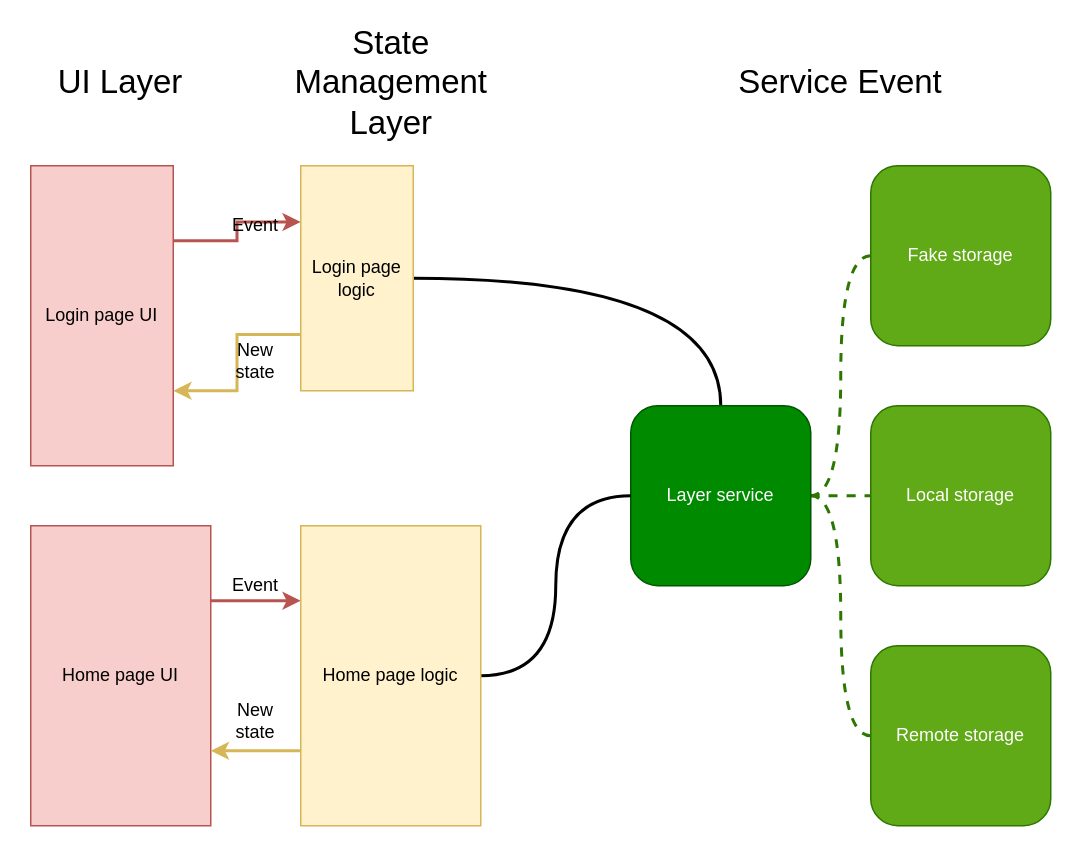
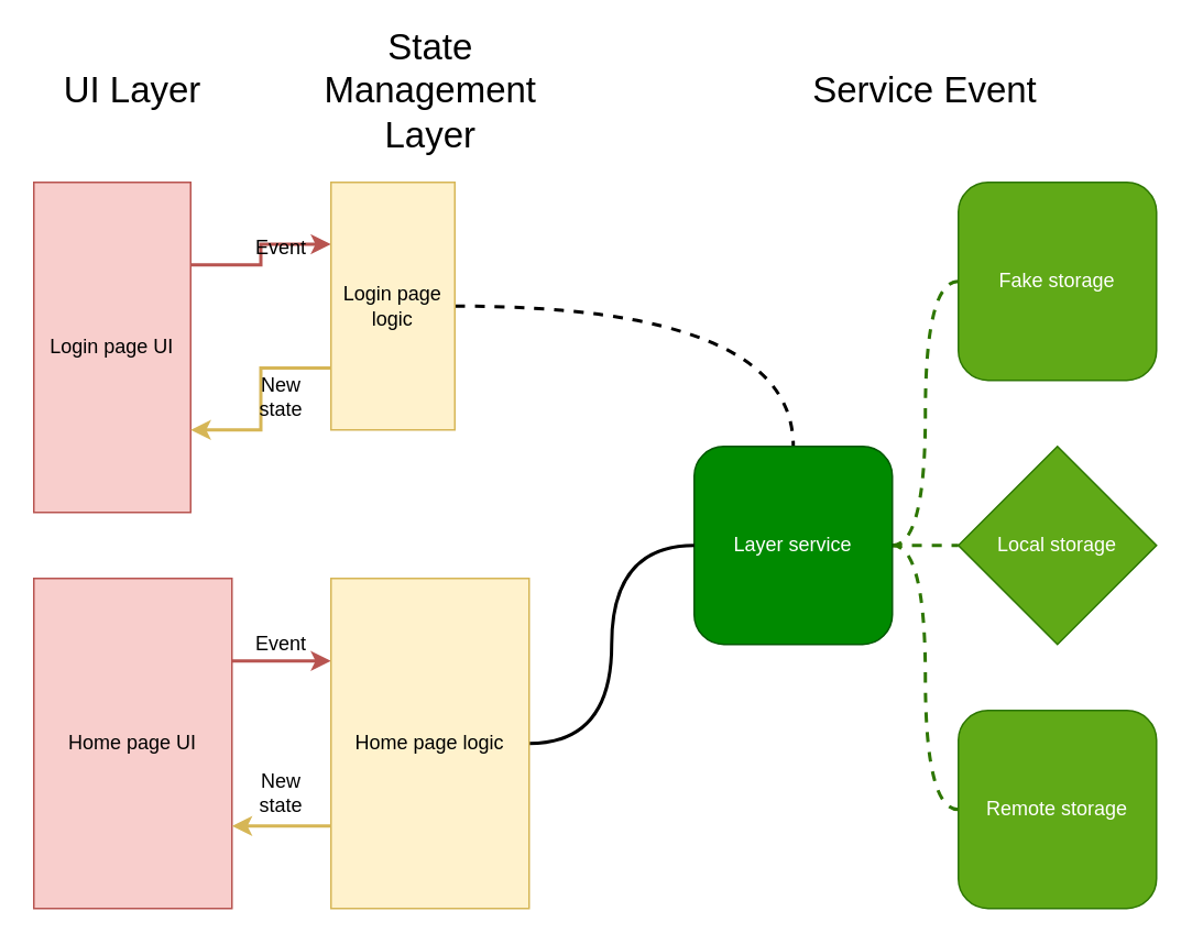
  <mxCell id="0" />
  <mxCell id="1" parent="0" />
  <mxCell id="2" style="edgeStyle=orthogonalEdgeStyle;rounded=0;orthogonalLoop=1;jettySize=auto;html=1;exitX=1;exitY=0.25;exitDx=0;exitDy=0;entryX=0;entryY=0.25;entryDx=0;entryDy=0;fillColor=#f8cecc;strokeColor=#b85450;strokeWidth=2;" edge="1" parent="1" source="3" target="6"><mxGeometry relative="1" as="geometry" /></mxCell>
  <mxCell id="3" value="Login page UI" style="rounded=0;whiteSpace=wrap;html=1;fillColor=#f8cecc;strokeColor=#b85450;" vertex="1" parent="1"><mxGeometry x="20" y="110" width="95" height="200" as="geometry" /></mxCell>
  <mxCell id="4" style="edgeStyle=orthogonalEdgeStyle;rounded=0;orthogonalLoop=1;jettySize=auto;html=1;exitX=0;exitY=0.75;exitDx=0;exitDy=0;entryX=1;entryY=0.75;entryDx=0;entryDy=0;strokeWidth=2;fillColor=#fff2cc;strokeColor=#d6b656;" edge="1" parent="1" source="6" target="3"><mxGeometry relative="1" as="geometry" /></mxCell>
- <mxCell id="5" style="edgeStyle=orthogonalEdgeStyle;rounded=0;orthogonalLoop=1;jettySize=auto;html=1;strokeWidth=2;curved=1;startArrow=none;startFill=0;endArrow=none;endFill=0;" edge="1" parent="1" source="6" target="10"><mxGeometry relative="1" as="geometry" /></mxCell>
+ <mxCell id="5" style="edgeStyle=orthogonalEdgeStyle;rounded=0;orthogonalLoop=1;jettySize=auto;html=1;strokeWidth=2;curved=1;startArrow=none;startFill=0;endArrow=none;endFill=0;dashed=1;" edge="1" parent="1" source="6" target="10"><mxGeometry relative="1" as="geometry" /></mxCell>
  <mxCell id="6" value="Login page logic" style="rounded=0;whiteSpace=wrap;html=1;fillColor=#fff2cc;strokeColor=#d6b656;" vertex="1" parent="1"><mxGeometry x="200" y="110" width="75" height="150" as="geometry" /></mxCell>
  <mxCell id="7" style="edgeStyle=orthogonalEdgeStyle;curved=1;rounded=0;orthogonalLoop=1;jettySize=auto;html=1;entryX=0;entryY=0.5;entryDx=0;entryDy=0;startArrow=none;startFill=0;strokeWidth=2;endArrow=none;endFill=0;fillColor=#60a917;strokeColor=#2D7600;dashed=1;" edge="1" parent="1" source="10" target="13"><mxGeometry relative="1" as="geometry" /></mxCell>
  <mxCell id="8" style="edgeStyle=orthogonalEdgeStyle;curved=1;rounded=0;orthogonalLoop=1;jettySize=auto;html=1;entryX=0;entryY=0.5;entryDx=0;entryDy=0;dashed=1;startArrow=none;startFill=0;endArrow=none;endFill=0;strokeWidth=2;fillColor=#60a917;strokeColor=#2D7600;" edge="1" parent="1" source="10" target="12"><mxGeometry relative="1" as="geometry" /></mxCell>
  <mxCell id="9" style="edgeStyle=orthogonalEdgeStyle;curved=1;rounded=0;orthogonalLoop=1;jettySize=auto;html=1;entryX=0;entryY=0.5;entryDx=0;entryDy=0;dashed=1;startArrow=none;startFill=0;endArrow=none;endFill=0;strokeWidth=2;fillColor=#60a917;strokeColor=#2D7600;" edge="1" parent="1" source="10" target="11"><mxGeometry relative="1" as="geometry" /></mxCell>
  <mxCell id="10" value="Layer service" style="rounded=1;whiteSpace=wrap;html=1;fillColor=#008a00;strokeColor=#005700;fontColor=#ffffff;" vertex="1" parent="1"><mxGeometry x="420" y="270" width="120" height="120" as="geometry" /></mxCell>
  <mxCell id="11" value="Remote storage" style="rounded=1;whiteSpace=wrap;html=1;fillColor=#60a917;strokeColor=#2D7600;fontColor=#ffffff;" vertex="1" parent="1"><mxGeometry x="580" y="430" width="120" height="120" as="geometry" /></mxCell>
- <mxCell id="12" value="Local storage" style="rounded=1;whiteSpace=wrap;html=1;fillColor=#60a917;strokeColor=#2D7600;fontColor=#ffffff;" vertex="1" parent="1"><mxGeometry x="580" y="270" width="120" height="120" as="geometry" /></mxCell>
+ <mxCell id="12" value="Local storage" style="rhombus;whiteSpace=wrap;html=1;fillColor=#60a917;strokeColor=#2D7600;fontColor=#ffffff;" vertex="1" parent="1"><mxGeometry x="580" y="270" width="120" height="120" as="geometry" /></mxCell>
  <mxCell id="13" value="Fake storage" style="rounded=1;whiteSpace=wrap;html=1;fillColor=#60a917;strokeColor=#2D7600;fontColor=#ffffff;" vertex="1" parent="1"><mxGeometry x="580" y="110" width="120" height="120" as="geometry" /></mxCell>
  <mxCell id="14" value="&lt;font style=&quot;font-size: 22px&quot;&gt;UI Layer&lt;/font&gt;" style="text;html=1;strokeColor=none;fillColor=none;align=center;verticalAlign=middle;whiteSpace=wrap;rounded=0;" vertex="1" parent="1"><mxGeometry x="20" y="20" width="120" height="70" as="geometry" /></mxCell>
  <mxCell id="15" value="&lt;font style=&quot;font-size: 22px&quot;&gt;State Management Layer&lt;/font&gt;" style="text;html=1;strokeColor=none;fillColor=none;align=center;verticalAlign=middle;whiteSpace=wrap;rounded=0;" vertex="1" parent="1"><mxGeometry x="187.5" y="20" width="145" height="70" as="geometry" /></mxCell>
  <mxCell id="16" value="&lt;font style=&quot;font-size: 22px&quot;&gt;Service Event&lt;/font&gt;" style="text;html=1;strokeColor=none;fillColor=none;align=center;verticalAlign=middle;whiteSpace=wrap;rounded=0;" vertex="1" parent="1"><mxGeometry x="420" y="20" width="280" height="70" as="geometry" /></mxCell>
  <mxCell id="17" value="Event" style="text;html=1;strokeColor=none;fillColor=none;align=center;verticalAlign=middle;whiteSpace=wrap;rounded=0;" vertex="1" parent="1"><mxGeometry x="150" y="140" width="40" height="20" as="geometry" /></mxCell>
  <mxCell id="18" value="New state" style="text;html=1;strokeColor=none;fillColor=none;align=center;verticalAlign=middle;whiteSpace=wrap;rounded=0;" vertex="1" parent="1"><mxGeometry x="150" y="220" width="40" height="40" as="geometry" /></mxCell>
  <mxCell id="19" style="edgeStyle=orthogonalEdgeStyle;rounded=0;orthogonalLoop=1;jettySize=auto;html=1;exitX=1;exitY=0.25;exitDx=0;exitDy=0;entryX=0;entryY=0.25;entryDx=0;entryDy=0;fillColor=#f8cecc;strokeColor=#b85450;strokeWidth=2;" edge="1" parent="1" source="20" target="23"><mxGeometry relative="1" as="geometry" /></mxCell>
  <mxCell id="20" value="Home page UI" style="rounded=0;whiteSpace=wrap;html=1;fillColor=#f8cecc;strokeColor=#b85450;" vertex="1" parent="1"><mxGeometry x="20" y="350" width="120" height="200" as="geometry" /></mxCell>
  <mxCell id="21" style="edgeStyle=orthogonalEdgeStyle;rounded=0;orthogonalLoop=1;jettySize=auto;html=1;exitX=0;exitY=0.75;exitDx=0;exitDy=0;entryX=1;entryY=0.75;entryDx=0;entryDy=0;strokeWidth=2;fillColor=#fff2cc;strokeColor=#d6b656;" edge="1" parent="1" source="23" target="20"><mxGeometry relative="1" as="geometry" /></mxCell>
  <mxCell id="22" style="edgeStyle=orthogonalEdgeStyle;curved=1;rounded=0;orthogonalLoop=1;jettySize=auto;html=1;entryX=0;entryY=0.5;entryDx=0;entryDy=0;startArrow=none;startFill=0;strokeWidth=2;endArrow=none;endFill=0;" edge="1" parent="1" source="23" target="10"><mxGeometry relative="1" as="geometry" /></mxCell>
  <mxCell id="23" value="Home page logic" style="rounded=0;whiteSpace=wrap;html=1;fillColor=#fff2cc;strokeColor=#d6b656;" vertex="1" parent="1"><mxGeometry x="200" y="350" width="120" height="200" as="geometry" /></mxCell>
  <mxCell id="24" value="Event" style="text;html=1;strokeColor=none;fillColor=none;align=center;verticalAlign=middle;whiteSpace=wrap;rounded=0;" vertex="1" parent="1"><mxGeometry x="150" y="380" width="40" height="20" as="geometry" /></mxCell>
  <mxCell id="25" value="New state" style="text;html=1;strokeColor=none;fillColor=none;align=center;verticalAlign=middle;whiteSpace=wrap;rounded=0;" vertex="1" parent="1"><mxGeometry x="150" y="460" width="40" height="40" as="geometry" /></mxCell>
